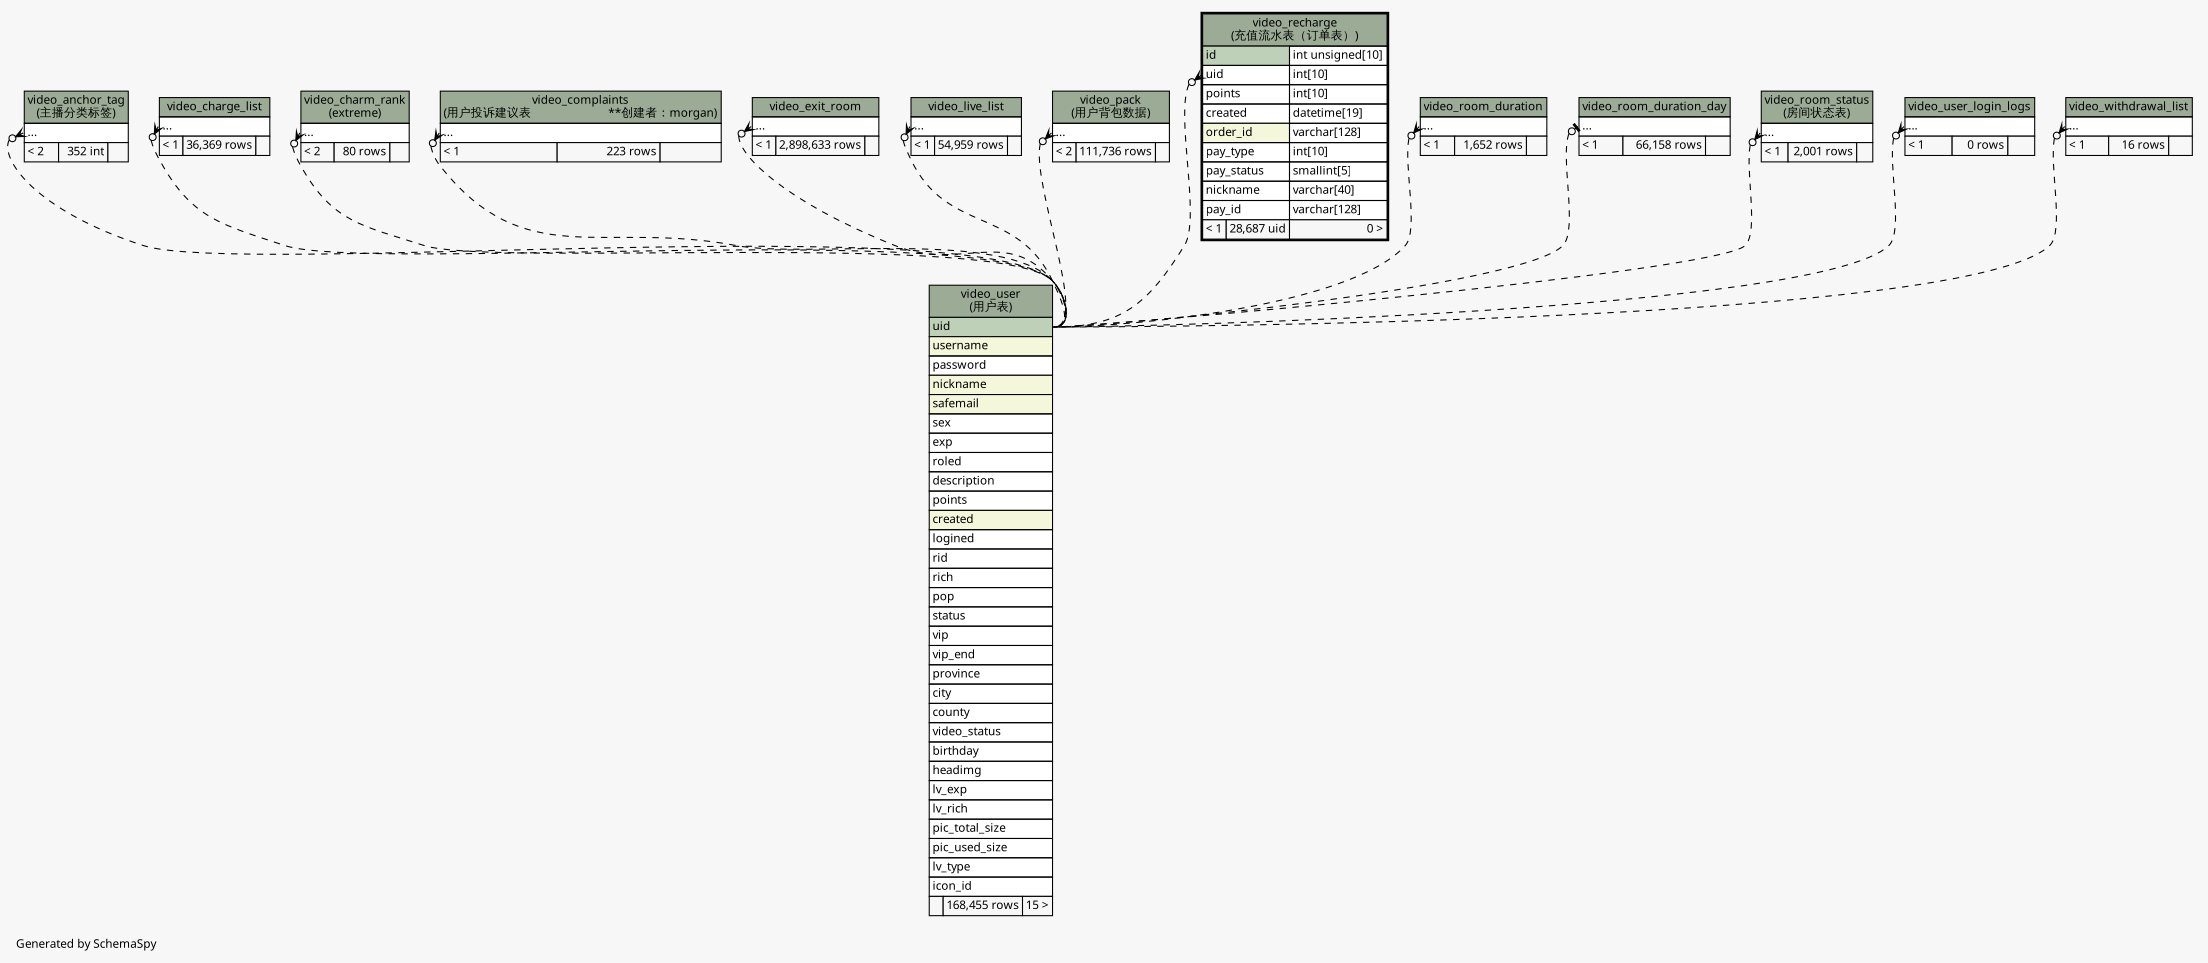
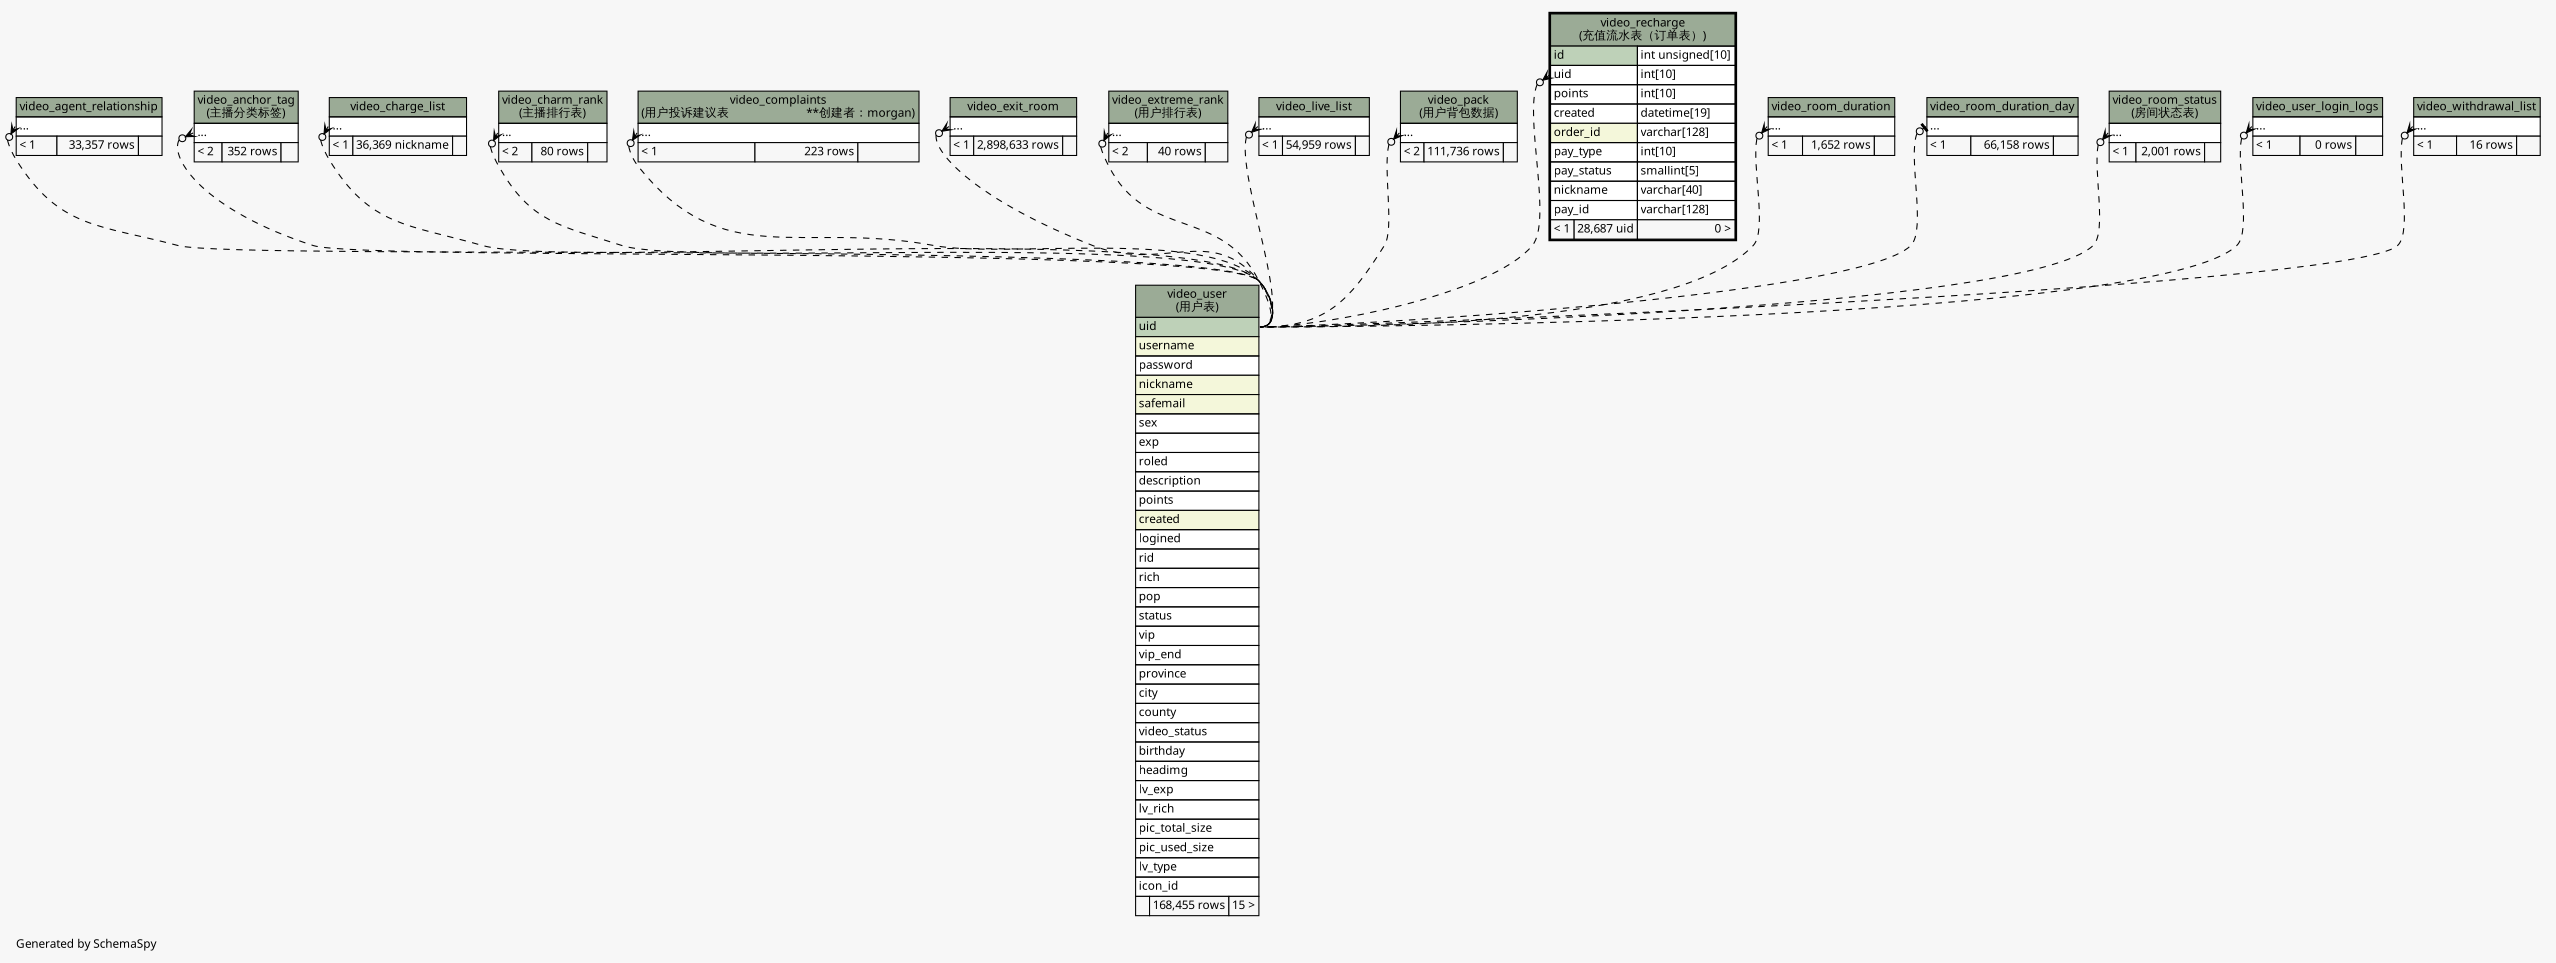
  digraph {
    bgcolor="#f7f7f7"
    fontname="Microsoft YaHei"
    fontsize=11
    label="\nGenerated by SchemaSpy"
    labeljust=l
    nodesep=0.18
    rankdir=TB
    ranksep=0.46
    node [fontname="Microsoft YaHei" fontsize=11 shape=plaintext]
    edge [arrowhead=none arrowsize=0.8 arrowtail=crowodot dir=back headport="uid:e" style=dashed tailport="elipses:w"]
+   n1 [label=<     <TABLE BORDER="0" CELLBORDER="1" CELLSPACING="0" BGCOLOR="#ffffff">       <TR><TD COLSPAN="3" BGCOLOR="#9bab96" ALIGN="CENTER">video_agent_relationship</TD></TR>       <TR><TD PORT="elipses" COLSPAN="3" ALIGN="LEFT">...</TD></TR>       <TR><TD ALIGN="LEFT" BGCOLOR="#f7f7f7">&lt; 1</TD><TD ALIGN="RIGHT" BGCOLOR="#f7f7f7">33,357 rows</TD><TD ALIGN="RIGHT" BGCOLOR="#f7f7f7">  </TD></TR>     </TABLE>>]
    n2 [label=<     <TABLE BORDER="0" CELLBORDER="1" CELLSPACING="0" BGCOLOR="#ffffff">       <TR><TD COLSPAN="3" BGCOLOR="#9bab96" ALIGN="CENTER">video_user<br/>(用户表)</TD></TR>       <TR><TD PORT="uid" COLSPAN="3" BGCOLOR="#bed1b8" ALIGN="LEFT">uid</TD></TR>       <TR><TD PORT="username" COLSPAN="3" BGCOLOR="#f4f7da" ALIGN="LEFT">username</TD></TR>       <TR><TD PORT="password" COLSPAN="3" ALIGN="LEFT">password</TD></TR>       <TR><TD PORT="nickname" COLSPAN="3" BGCOLOR="#f4f7da" ALIGN="LEFT">nickname</TD></TR>       <TR><TD PORT="safemail" COLSPAN="3" BGCOLOR="#f4f7da" ALIGN="LEFT">safemail</TD></TR>       <TR><TD PORT="sex" COLSPAN="3" ALIGN="LEFT">sex</TD></TR>       <TR><TD PORT="exp" COLSPAN="3" ALIGN="LEFT">exp</TD></TR>       <TR><TD PORT="roled" COLSPAN="3" ALIGN="LEFT">roled</TD></TR>       <TR><TD PORT="description" COLSPAN="3" ALIGN="LEFT">description</TD></TR>       <TR><TD PORT="points" COLSPAN="3" ALIGN="LEFT">points</TD></TR>       <TR><TD PORT="created" COLSPAN="3" BGCOLOR="#f4f7da" ALIGN="LEFT">created</TD></TR>       <TR><TD PORT="logined" COLSPAN="3" ALIGN="LEFT">logined</TD></TR>       <TR><TD PORT="rid" COLSPAN="3" ALIGN="LEFT">rid</TD></TR>       <TR><TD PORT="rich" COLSPAN="3" ALIGN="LEFT">rich</TD></TR>       <TR><TD PORT="pop" COLSPAN="3" ALIGN="LEFT">pop</TD></TR>       <TR><TD PORT="status" COLSPAN="3" ALIGN="LEFT">status</TD></TR>       <TR><TD PORT="vip" COLSPAN="3" ALIGN="LEFT">vip</TD></TR>       <TR><TD PORT="vip_end" COLSPAN="3" ALIGN="LEFT">vip_end</TD></TR>       <TR><TD PORT="province" COLSPAN="3" ALIGN="LEFT">province</TD></TR>       <TR><TD PORT="city" COLSPAN="3" ALIGN="LEFT">city</TD></TR>       <TR><TD PORT="county" COLSPAN="3" ALIGN="LEFT">county</TD></TR>       <TR><TD PORT="video_status" COLSPAN="3" ALIGN="LEFT">video_status</TD></TR>       <TR><TD PORT="birthday" COLSPAN="3" ALIGN="LEFT">birthday</TD></TR>       <TR><TD PORT="headimg" COLSPAN="3" ALIGN="LEFT">headimg</TD></TR>       <TR><TD PORT="lv_exp" COLSPAN="3" ALIGN="LEFT">lv_exp</TD></TR>       <TR><TD PORT="lv_rich" COLSPAN="3" ALIGN="LEFT">lv_rich</TD></TR>       <TR><TD PORT="pic_total_size" COLSPAN="3" ALIGN="LEFT">pic_total_size</TD></TR>       <TR><TD PORT="pic_used_size" COLSPAN="3" ALIGN="LEFT">pic_used_size</TD></TR>       <TR><TD PORT="lv_type" COLSPAN="3" ALIGN="LEFT">lv_type</TD></TR>       <TR><TD PORT="icon_id" COLSPAN="3" ALIGN="LEFT">icon_id</TD></TR>       <TR><TD ALIGN="LEFT" BGCOLOR="#f7f7f7">  </TD><TD ALIGN="RIGHT" BGCOLOR="#f7f7f7">168,455 rows</TD><TD ALIGN="RIGHT" BGCOLOR="#f7f7f7">15 &gt;</TD></TR>     </TABLE>>]
-   n3 [label=<     <TABLE BORDER="0" CELLBORDER="1" CELLSPACING="0" BGCOLOR="#ffffff">       <TR><TD COLSPAN="3" BGCOLOR="#9bab96" ALIGN="CENTER">video_anchor_tag<br/>(主播分类标签)</TD></TR>       <TR><TD PORT="elipses" COLSPAN="3" ALIGN="LEFT">...</TD></TR>       <TR><TD ALIGN="LEFT" BGCOLOR="#f7f7f7">&lt; 2</TD><TD ALIGN="RIGHT" BGCOLOR="#f7f7f7">352 int</TD><TD ALIGN="RIGHT" BGCOLOR="#f7f7f7">  </TD></TR>     </TABLE>>]
-   n4 [label=<     <TABLE BORDER="0" CELLBORDER="1" CELLSPACING="0" BGCOLOR="#ffffff">       <TR><TD COLSPAN="3" BGCOLOR="#9bab96" ALIGN="CENTER">video_charge_list</TD></TR>       <TR><TD PORT="elipses" COLSPAN="3" ALIGN="LEFT">...</TD></TR>       <TR><TD ALIGN="LEFT" BGCOLOR="#f7f7f7">&lt; 1</TD><TD ALIGN="RIGHT" BGCOLOR="#f7f7f7">36,369 rows</TD><TD ALIGN="RIGHT" BGCOLOR="#f7f7f7">  </TD></TR>     </TABLE>>]
-   n5 [label=<     <TABLE BORDER="0" CELLBORDER="1" CELLSPACING="0" BGCOLOR="#ffffff">       <TR><TD COLSPAN="3" BGCOLOR="#9bab96" ALIGN="CENTER">video_charm_rank<br/>(extreme)</TD></TR>       <TR><TD PORT="elipses" COLSPAN="3" ALIGN="LEFT">...</TD></TR>       <TR><TD ALIGN="LEFT" BGCOLOR="#f7f7f7">&lt; 2</TD><TD ALIGN="RIGHT" BGCOLOR="#f7f7f7">80 rows</TD><TD ALIGN="RIGHT" BGCOLOR="#f7f7f7">  </TD></TR>     </TABLE>>]
+   n3 [label=<     <TABLE BORDER="0" CELLBORDER="1" CELLSPACING="0" BGCOLOR="#ffffff">       <TR><TD COLSPAN="3" BGCOLOR="#9bab96" ALIGN="CENTER">video_anchor_tag<br/>(主播分类标签)</TD></TR>       <TR><TD PORT="elipses" COLSPAN="3" ALIGN="LEFT">...</TD></TR>       <TR><TD ALIGN="LEFT" BGCOLOR="#f7f7f7">&lt; 2</TD><TD ALIGN="RIGHT" BGCOLOR="#f7f7f7">352 rows</TD><TD ALIGN="RIGHT" BGCOLOR="#f7f7f7">  </TD></TR>     </TABLE>>]
+   n4 [label=<     <TABLE BORDER="0" CELLBORDER="1" CELLSPACING="0" BGCOLOR="#ffffff">       <TR><TD COLSPAN="3" BGCOLOR="#9bab96" ALIGN="CENTER">video_charge_list</TD></TR>       <TR><TD PORT="elipses" COLSPAN="3" ALIGN="LEFT">...</TD></TR>       <TR><TD ALIGN="LEFT" BGCOLOR="#f7f7f7">&lt; 1</TD><TD ALIGN="RIGHT" BGCOLOR="#f7f7f7">36,369 nickname</TD><TD ALIGN="RIGHT" BGCOLOR="#f7f7f7">  </TD></TR>     </TABLE>>]
+   n5 [label=<     <TABLE BORDER="0" CELLBORDER="1" CELLSPACING="0" BGCOLOR="#ffffff">       <TR><TD COLSPAN="3" BGCOLOR="#9bab96" ALIGN="CENTER">video_charm_rank<br/>(主播排行表)</TD></TR>       <TR><TD PORT="elipses" COLSPAN="3" ALIGN="LEFT">...</TD></TR>       <TR><TD ALIGN="LEFT" BGCOLOR="#f7f7f7">&lt; 2</TD><TD ALIGN="RIGHT" BGCOLOR="#f7f7f7">80 rows</TD><TD ALIGN="RIGHT" BGCOLOR="#f7f7f7">  </TD></TR>     </TABLE>>]
    n6 [label=<     <TABLE BORDER="0" CELLBORDER="1" CELLSPACING="0" BGCOLOR="#ffffff">       <TR><TD COLSPAN="3" BGCOLOR="#9bab96" ALIGN="CENTER">video_complaints<br/>(用户投诉建议表                        **创建者：morgan)</TD></TR>       <TR><TD PORT="elipses" COLSPAN="3" ALIGN="LEFT">...</TD></TR>       <TR><TD ALIGN="LEFT" BGCOLOR="#f7f7f7">&lt; 1</TD><TD ALIGN="RIGHT" BGCOLOR="#f7f7f7">223 rows</TD><TD ALIGN="RIGHT" BGCOLOR="#f7f7f7">  </TD></TR>     </TABLE>>]
    n7 [label=<     <TABLE BORDER="0" CELLBORDER="1" CELLSPACING="0" BGCOLOR="#ffffff">       <TR><TD COLSPAN="3" BGCOLOR="#9bab96" ALIGN="CENTER">video_exit_room</TD></TR>       <TR><TD PORT="elipses" COLSPAN="3" ALIGN="LEFT">...</TD></TR>       <TR><TD ALIGN="LEFT" BGCOLOR="#f7f7f7">&lt; 1</TD><TD ALIGN="RIGHT" BGCOLOR="#f7f7f7">2,898,633 rows</TD><TD ALIGN="RIGHT" BGCOLOR="#f7f7f7">  </TD></TR>     </TABLE>>]
+   n8 [label=<     <TABLE BORDER="0" CELLBORDER="1" CELLSPACING="0" BGCOLOR="#ffffff">       <TR><TD COLSPAN="3" BGCOLOR="#9bab96" ALIGN="CENTER">video_extreme_rank<br/>(用户排行表)</TD></TR>       <TR><TD PORT="elipses" COLSPAN="3" ALIGN="LEFT">...</TD></TR>       <TR><TD ALIGN="LEFT" BGCOLOR="#f7f7f7">&lt; 2</TD><TD ALIGN="RIGHT" BGCOLOR="#f7f7f7">40 rows</TD><TD ALIGN="RIGHT" BGCOLOR="#f7f7f7">  </TD></TR>     </TABLE>>]
    n9 [label=<     <TABLE BORDER="0" CELLBORDER="1" CELLSPACING="0" BGCOLOR="#ffffff">       <TR><TD COLSPAN="3" BGCOLOR="#9bab96" ALIGN="CENTER">video_live_list</TD></TR>       <TR><TD PORT="elipses" COLSPAN="3" ALIGN="LEFT">...</TD></TR>       <TR><TD ALIGN="LEFT" BGCOLOR="#f7f7f7">&lt; 1</TD><TD ALIGN="RIGHT" BGCOLOR="#f7f7f7">54,959 rows</TD><TD ALIGN="RIGHT" BGCOLOR="#f7f7f7">  </TD></TR>     </TABLE>>]
    n10 [label=<     <TABLE BORDER="0" CELLBORDER="1" CELLSPACING="0" BGCOLOR="#ffffff">       <TR><TD COLSPAN="3" BGCOLOR="#9bab96" ALIGN="CENTER">video_pack<br/>(用户背包数据)</TD></TR>       <TR><TD PORT="elipses" COLSPAN="3" ALIGN="LEFT">...</TD></TR>       <TR><TD ALIGN="LEFT" BGCOLOR="#f7f7f7">&lt; 2</TD><TD ALIGN="RIGHT" BGCOLOR="#f7f7f7">111,736 rows</TD><TD ALIGN="RIGHT" BGCOLOR="#f7f7f7">  </TD></TR>     </TABLE>>]
    n11 [label=<     <TABLE BORDER="2" CELLBORDER="1" CELLSPACING="0" BGCOLOR="#ffffff">       <TR><TD COLSPAN="3" BGCOLOR="#9bab96" ALIGN="CENTER">video_recharge<br/>(充值流水表（订单表）)</TD></TR>       <TR><TD PORT="id" COLSPAN="2" BGCOLOR="#bed1b8" ALIGN="LEFT">id</TD><TD PORT="id.type" ALIGN="LEFT">int unsigned[10]</TD></TR>       <TR><TD PORT="uid" COLSPAN="2" ALIGN="LEFT">uid</TD><TD PORT="uid.type" ALIGN="LEFT">int[10]</TD></TR>       <TR><TD PORT="points" COLSPAN="2" ALIGN="LEFT">points</TD><TD PORT="points.type" ALIGN="LEFT">int[10]</TD></TR>       <TR><TD PORT="created" COLSPAN="2" ALIGN="LEFT">created</TD><TD PORT="created.type" ALIGN="LEFT">datetime[19]</TD></TR>       <TR><TD PORT="order_id" COLSPAN="2" BGCOLOR="#f4f7da" ALIGN="LEFT">order_id</TD><TD PORT="order_id.type" ALIGN="LEFT">varchar[128]</TD></TR>       <TR><TD PORT="pay_type" COLSPAN="2" ALIGN="LEFT">pay_type</TD><TD PORT="pay_type.type" ALIGN="LEFT">int[10]</TD></TR>       <TR><TD PORT="pay_status" COLSPAN="2" ALIGN="LEFT">pay_status</TD><TD PORT="pay_status.type" ALIGN="LEFT">smallint[5]</TD></TR>       <TR><TD PORT="nickname" COLSPAN="2" ALIGN="LEFT">nickname</TD><TD PORT="nickname.type" ALIGN="LEFT">varchar[40]</TD></TR>       <TR><TD PORT="pay_id" COLSPAN="2" ALIGN="LEFT">pay_id</TD><TD PORT="pay_id.type" ALIGN="LEFT">varchar[128]</TD></TR>       <TR><TD ALIGN="LEFT" BGCOLOR="#f7f7f7">&lt; 1</TD><TD ALIGN="RIGHT" BGCOLOR="#f7f7f7">28,687 uid</TD><TD ALIGN="RIGHT" BGCOLOR="#f7f7f7">0 &gt;</TD></TR>     </TABLE>>]
    n12 [label=<     <TABLE BORDER="0" CELLBORDER="1" CELLSPACING="0" BGCOLOR="#ffffff">       <TR><TD COLSPAN="3" BGCOLOR="#9bab96" ALIGN="CENTER">video_room_duration</TD></TR>       <TR><TD PORT="elipses" COLSPAN="3" ALIGN="LEFT">...</TD></TR>       <TR><TD ALIGN="LEFT" BGCOLOR="#f7f7f7">&lt; 1</TD><TD ALIGN="RIGHT" BGCOLOR="#f7f7f7">1,652 rows</TD><TD ALIGN="RIGHT" BGCOLOR="#f7f7f7">  </TD></TR>     </TABLE>>]
    n13 [label=<     <TABLE BORDER="0" CELLBORDER="1" CELLSPACING="0" BGCOLOR="#ffffff">       <TR><TD COLSPAN="3" BGCOLOR="#9bab96" ALIGN="CENTER">video_room_duration_day</TD></TR>       <TR><TD PORT="elipses" COLSPAN="3" ALIGN="LEFT">...</TD></TR>       <TR><TD ALIGN="LEFT" BGCOLOR="#f7f7f7">&lt; 1</TD><TD ALIGN="RIGHT" BGCOLOR="#f7f7f7">66,158 rows</TD><TD ALIGN="RIGHT" BGCOLOR="#f7f7f7">  </TD></TR>     </TABLE>>]
    n14 [label=<     <TABLE BORDER="0" CELLBORDER="1" CELLSPACING="0" BGCOLOR="#ffffff">       <TR><TD COLSPAN="3" BGCOLOR="#9bab96" ALIGN="CENTER">video_room_status<br/>(房间状态表)</TD></TR>       <TR><TD PORT="elipses" COLSPAN="3" ALIGN="LEFT">...</TD></TR>       <TR><TD ALIGN="LEFT" BGCOLOR="#f7f7f7">&lt; 1</TD><TD ALIGN="RIGHT" BGCOLOR="#f7f7f7">2,001 rows</TD><TD ALIGN="RIGHT" BGCOLOR="#f7f7f7">  </TD></TR>     </TABLE>>]
    n15 [label=<     <TABLE BORDER="0" CELLBORDER="1" CELLSPACING="0" BGCOLOR="#ffffff">       <TR><TD COLSPAN="3" BGCOLOR="#9bab96" ALIGN="CENTER">video_user_login_logs</TD></TR>       <TR><TD PORT="elipses" COLSPAN="3" ALIGN="LEFT">...</TD></TR>       <TR><TD ALIGN="LEFT" BGCOLOR="#f7f7f7">&lt; 1</TD><TD ALIGN="RIGHT" BGCOLOR="#f7f7f7">0 rows</TD><TD ALIGN="RIGHT" BGCOLOR="#f7f7f7">  </TD></TR>     </TABLE>>]
    n16 [label=<     <TABLE BORDER="0" CELLBORDER="1" CELLSPACING="0" BGCOLOR="#ffffff">       <TR><TD COLSPAN="3" BGCOLOR="#9bab96" ALIGN="CENTER">video_withdrawal_list</TD></TR>       <TR><TD PORT="elipses" COLSPAN="3" ALIGN="LEFT">...</TD></TR>       <TR><TD ALIGN="LEFT" BGCOLOR="#f7f7f7">&lt; 1</TD><TD ALIGN="RIGHT" BGCOLOR="#f7f7f7">16 rows</TD><TD ALIGN="RIGHT" BGCOLOR="#f7f7f7">  </TD></TR>     </TABLE>>]
+   n1 -> n2
    n3 -> n2
    n4 -> n2
    n5 -> n2
    n6 -> n2
    n7 -> n2
+   n8 -> n2
    n9 -> n2
    n10 -> n2
    n11 -> n2 [tailport="uid:w"]
    n12 -> n2
    n13 -> n2 [arrowtail=teeodot]
    n14 -> n2
    n15 -> n2
    n16 -> n2
  }
